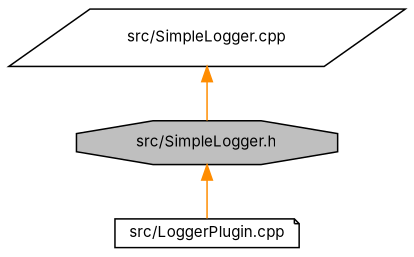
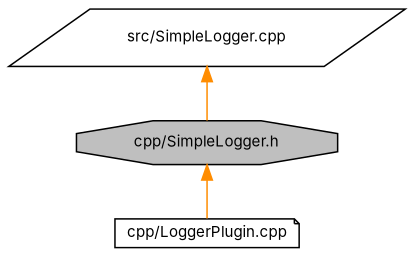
  digraph {
    fontname=Inter
    node [color=black fillcolor=white fontname=Inter fontsize=10 style=filled]
    edge [color=darkorange dir=back fontname=Inter fontsize=10 labelfontname=Helvetica labelfontsize=10 style=solid]
-   n1 [fillcolor=grey75 fontcolor=black height=0.2 label="src/SimpleLogger.h" shape=octagon width=0.4]
-   n2 [height=0.2 label="src/LoggerPlugin.cpp" shape=note width=0.4]
+   n1 [fillcolor=grey75 fontcolor=black height=0.2 label="cpp/SimpleLogger.h" shape=octagon width=0.4]
+   n2 [height=0.2 label="cpp/LoggerPlugin.cpp" shape=note width=0.4]
    n3 [height=0.2 label="src/SimpleLogger.cpp" shape=parallelogram width=0.4]
    n1 -> n2
    n3 -> n1
  }
